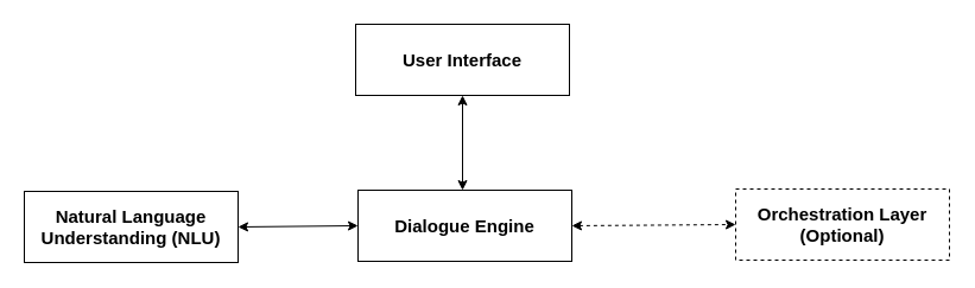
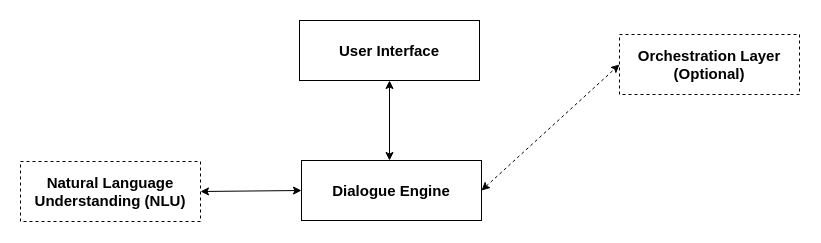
  <mxCell id="0" />
  <mxCell id="1" parent="0" />
  <mxCell id="2" value="&lt;b&gt;&lt;font style=&quot;font-size: 15px;&quot;&gt;User Interface&lt;/font&gt;&lt;/b&gt;" style="rounded=0;whiteSpace=wrap;html=1;" vertex="1" parent="1"><mxGeometry x="299" y="20" width="180" height="60" as="geometry" /></mxCell>
- <mxCell id="3" value="&lt;span style=&quot;font-size: 15px;&quot;&gt;&lt;b&gt;Natural Language Understanding (NLU)&lt;/b&gt;&lt;/span&gt;" style="rounded=0;whiteSpace=wrap;html=1;" vertex="1" parent="1"><mxGeometry x="20" y="161" width="180" height="60" as="geometry" /></mxCell>
+ <mxCell id="3" value="&lt;span style=&quot;font-size: 15px;&quot;&gt;&lt;b&gt;Natural Language Understanding (NLU)&lt;/b&gt;&lt;/span&gt;" style="rounded=0;whiteSpace=wrap;html=1;dashed=1;" vertex="1" parent="1"><mxGeometry x="20" y="161" width="180" height="60" as="geometry" /></mxCell>
  <mxCell id="4" value="&lt;b&gt;&lt;font style=&quot;font-size: 15px;&quot;&gt;Dialogue Engine&lt;/font&gt;&lt;/b&gt;" style="rounded=0;whiteSpace=wrap;html=1;" vertex="1" parent="1"><mxGeometry x="301" y="160" width="180" height="60" as="geometry" /></mxCell>
- <mxCell id="5" value="&lt;b&gt;&lt;font style=&quot;font-size: 15px;&quot;&gt;Orchestration Layer&lt;br&gt;(Optional)&lt;br&gt;&lt;/font&gt;&lt;/b&gt;" style="rounded=0;whiteSpace=wrap;html=1;dashed=1;" vertex="1" parent="1"><mxGeometry x="619" y="159" width="180" height="60" as="geometry" /></mxCell>
+ <mxCell id="5" value="&lt;b&gt;&lt;font style=&quot;font-size: 15px;&quot;&gt;Orchestration Layer&lt;br&gt;(Optional)&lt;br&gt;&lt;/font&gt;&lt;/b&gt;" style="rounded=0;whiteSpace=wrap;html=1;dashed=1;" vertex="1" parent="1"><mxGeometry x="619" y="34" width="180" height="60" as="geometry" /></mxCell>
  <mxCell id="6" value="" style="endArrow=classic;startArrow=classic;html=1;rounded=0;fontSize=15;entryX=0.5;entryY=1;entryDx=0;entryDy=0;" edge="1" parent="1" target="2"><mxGeometry width="50" height="50" relative="1" as="geometry"><mxPoint x="389" y="160" as="sourcePoint" /><mxPoint x="429" y="100" as="targetPoint" /></mxGeometry></mxCell>
  <mxCell id="7" value="" style="endArrow=classic;startArrow=classic;html=1;rounded=0;fontSize=15;entryX=0;entryY=0.5;entryDx=0;entryDy=0;exitX=1;exitY=0.5;exitDx=0;exitDy=0;dashed=1;" edge="1" parent="1" source="4" target="5"><mxGeometry width="50" height="50" relative="1" as="geometry"><mxPoint x="389" y="140" as="sourcePoint" /><mxPoint x="439" y="90" as="targetPoint" /></mxGeometry></mxCell>
  <mxCell id="8" value="" style="endArrow=classic;startArrow=classic;html=1;rounded=0;fontSize=15;exitX=1;exitY=0.5;exitDx=0;exitDy=0;entryX=0;entryY=0.5;entryDx=0;entryDy=0;" edge="1" parent="1" source="3" target="4"><mxGeometry width="50" height="50" relative="1" as="geometry"><mxPoint x="389" y="140" as="sourcePoint" /><mxPoint x="439" y="90" as="targetPoint" /></mxGeometry></mxCell>
